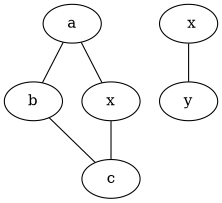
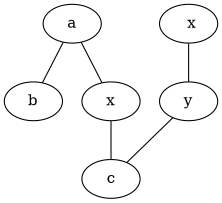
  graph {
    a
    b
    x
    c
    " x"
    y
    a -- b
    a -- x
-   b -- c
+   y -- c
    x -- c [w=10.1]
    " x" -- y ["len᠎"=3 w=4.0]
  }
